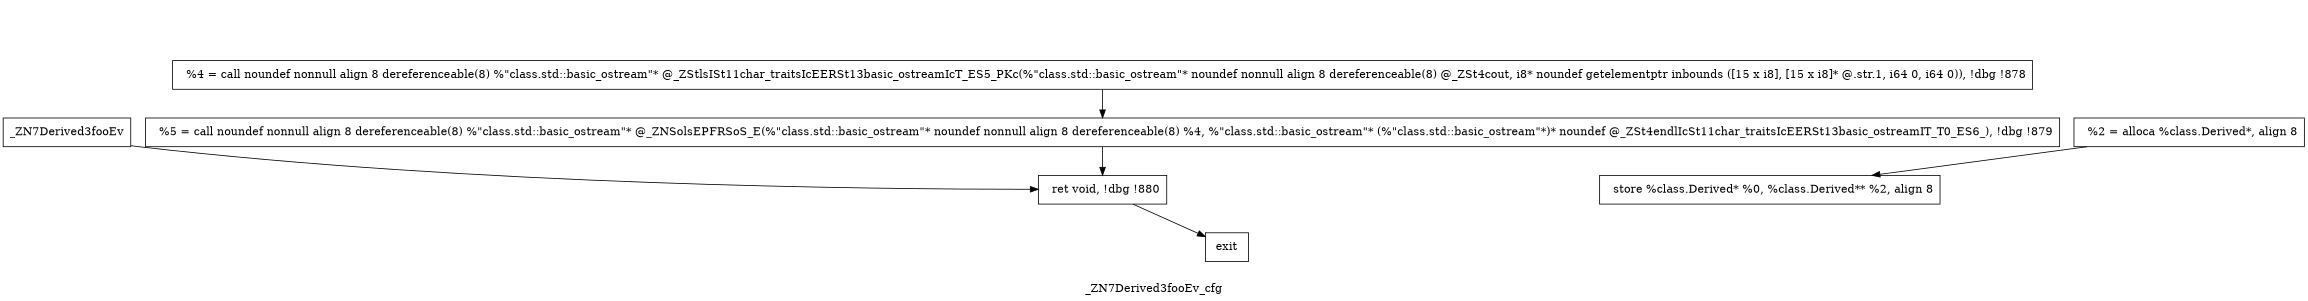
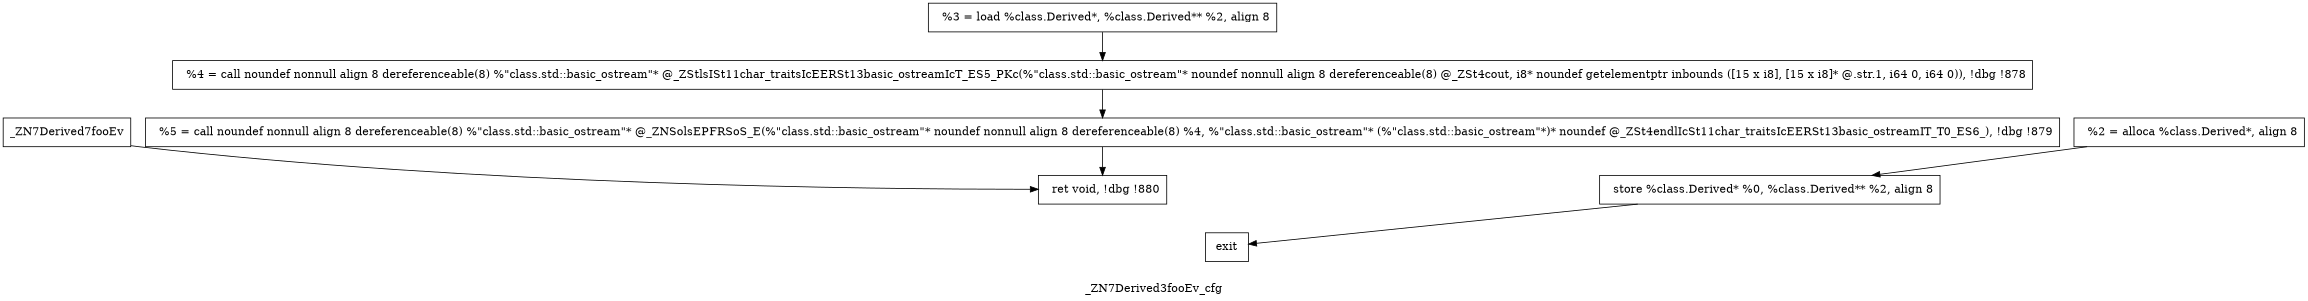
  digraph {
    label=_ZN7Derived3fooEv_cfg
    node [color=black shape=rectangle]
    edge [color=black]
-   n1 [label=_ZN7Derived3fooEv]
+   n1 [label=_ZN7Derived7fooEv]
    n2 [label="  ret void, !dbg !880"]
    n3 [label="  %2 = alloca %class.Derived*, align 8"]
    n4 [label="  store %class.Derived* %0, %class.Derived** %2, align 8"]
    n5 [label=exit]
+   n6 [label="  %3 = load %class.Derived*, %class.Derived** %2, align 8"]
    n7 [label="  %4 = call noundef nonnull align 8 dereferenceable(8) %\"class.std::basic_ostream\"* @_ZStlsISt11char_traitsIcEERSt13basic_ostreamIcT_ES5_PKc(%\"class.std::basic_ostream\"* noundef nonnull align 8 dereferenceable(8) @_ZSt4cout, i8* noundef getelementptr inbounds ([15 x i8], [15 x i8]* @.str.1, i64 0, i64 0)), !dbg !878"]
    n8 [label="  %5 = call noundef nonnull align 8 dereferenceable(8) %\"class.std::basic_ostream\"* @_ZNSolsEPFRSoS_E(%\"class.std::basic_ostream\"* noundef nonnull align 8 dereferenceable(8) %4, %\"class.std::basic_ostream\"* (%\"class.std::basic_ostream\"*)* noundef @_ZSt4endlIcSt11char_traitsIcEERSt13basic_ostreamIT_T0_ES6_), !dbg !879"]
    n1 -> n2
-   n2 -> n5
+   n4 -> n5
    n3 -> n4
+   n6 -> n7
    n7 -> n8
    n8 -> n2
  }
